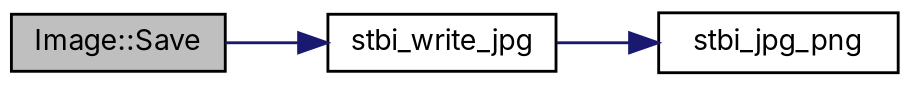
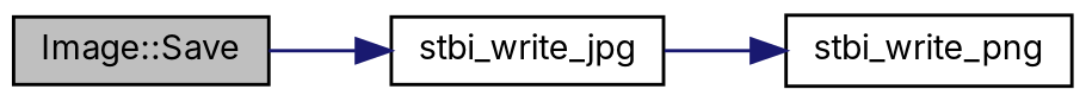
  digraph {
    fontname=Inter
    rankdir=LR
    node [color=black fillcolor=white fontname=Inter fontsize=10 shape=record style=filled]
    edge [color=midnightblue fontname=Inter fontsize=10 labelfontname=Helvetica labelfontsize=10 style=solid]
    n1 [fillcolor=grey75 fontcolor=black height=0.2 label="Image::Save" width=0.4]
    n2 [height=0.2 label=stbi_write_jpg width=0.4]
-   n3 [height=0.2 label=stbi_jpg_png width=0.4]
+   n3 [height=0.2 label=stbi_write_png width=0.4]
    n1 -> n2
    n2 -> n3
  }
